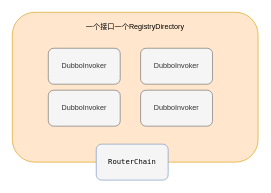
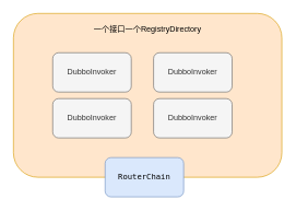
  <mxCell id="0" />
  <mxCell id="1" parent="0" />
  <mxCell id="2" value="" style="rounded=1;whiteSpace=wrap;html=1;fillColor=#ffe6cc;strokeColor=#d79b00;" vertex="1" parent="1"><mxGeometry x="20" y="20" width="410" height="250" as="geometry" /></mxCell>
  <mxCell id="3" value="一个接口一个RegistryDirectory" style="text;html=1;strokeColor=none;fillColor=none;align=center;verticalAlign=middle;whiteSpace=wrap;rounded=0;" vertex="1" parent="1"><mxGeometry x="98" y="40" width="254" height="10" as="geometry" /></mxCell>
- <mxCell id="4" value="&lt;pre&gt;RouterChain&lt;/pre&gt;" style="rounded=1;whiteSpace=wrap;html=1;fillColor=#f5f5f5;strokeColor=#6c8ebf;" vertex="1" parent="1"><mxGeometry x="160" y="240" width="120" height="60" as="geometry" /></mxCell>
+ <mxCell id="4" value="&lt;pre&gt;RouterChain&lt;/pre&gt;" style="rounded=1;whiteSpace=wrap;html=1;fillColor=#dae8fc;strokeColor=#6c8ebf;" vertex="1" parent="1"><mxGeometry x="160" y="240" width="120" height="60" as="geometry" /></mxCell>
  <mxCell id="5" value="DubboInvoker" style="rounded=1;whiteSpace=wrap;html=1;fillColor=#f5f5f5;strokeColor=#666666;fontColor=#333333;" vertex="1" parent="1"><mxGeometry x="80" y="80" width="120" height="60" as="geometry" /></mxCell>
  <mxCell id="6" value="DubboInvoker" style="rounded=1;whiteSpace=wrap;html=1;fillColor=#f5f5f5;strokeColor=#666666;fontColor=#333333;" vertex="1" parent="1"><mxGeometry x="234" y="80" width="120" height="60" as="geometry" /></mxCell>
  <mxCell id="7" value="DubboInvoker" style="rounded=1;whiteSpace=wrap;html=1;fillColor=#f5f5f5;strokeColor=#666666;fontColor=#333333;" vertex="1" parent="1"><mxGeometry x="80" y="150" width="120" height="60" as="geometry" /></mxCell>
  <mxCell id="8" value="DubboInvoker" style="rounded=1;whiteSpace=wrap;html=1;fillColor=#f5f5f5;strokeColor=#666666;fontColor=#333333;" vertex="1" parent="1"><mxGeometry x="234" y="150" width="120" height="60" as="geometry" /></mxCell>
